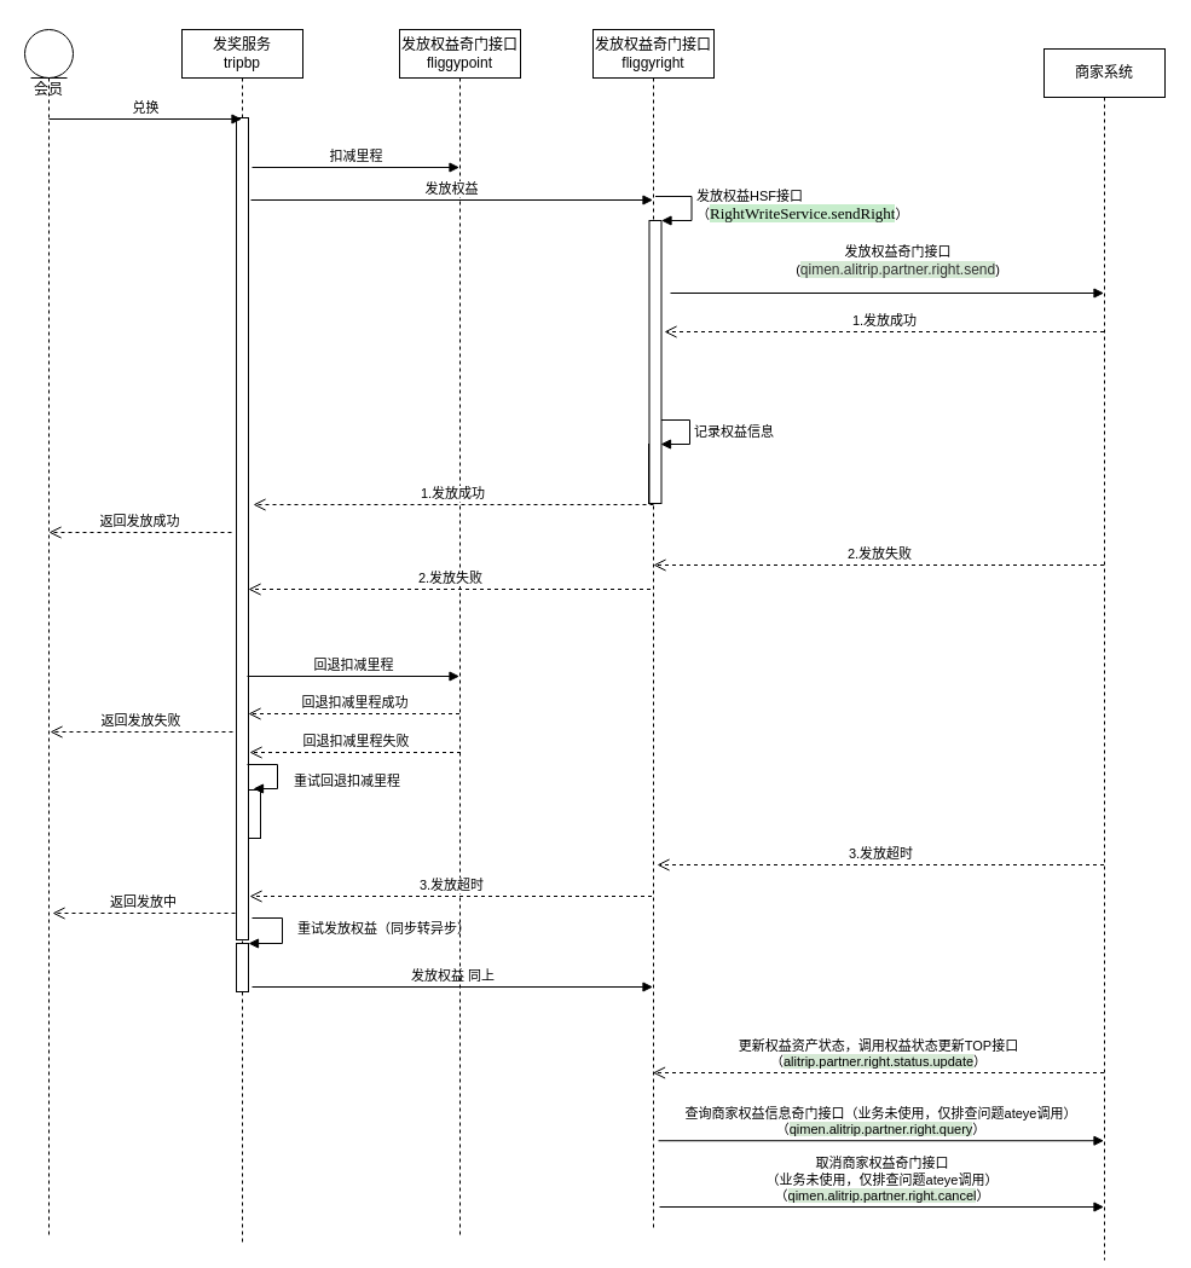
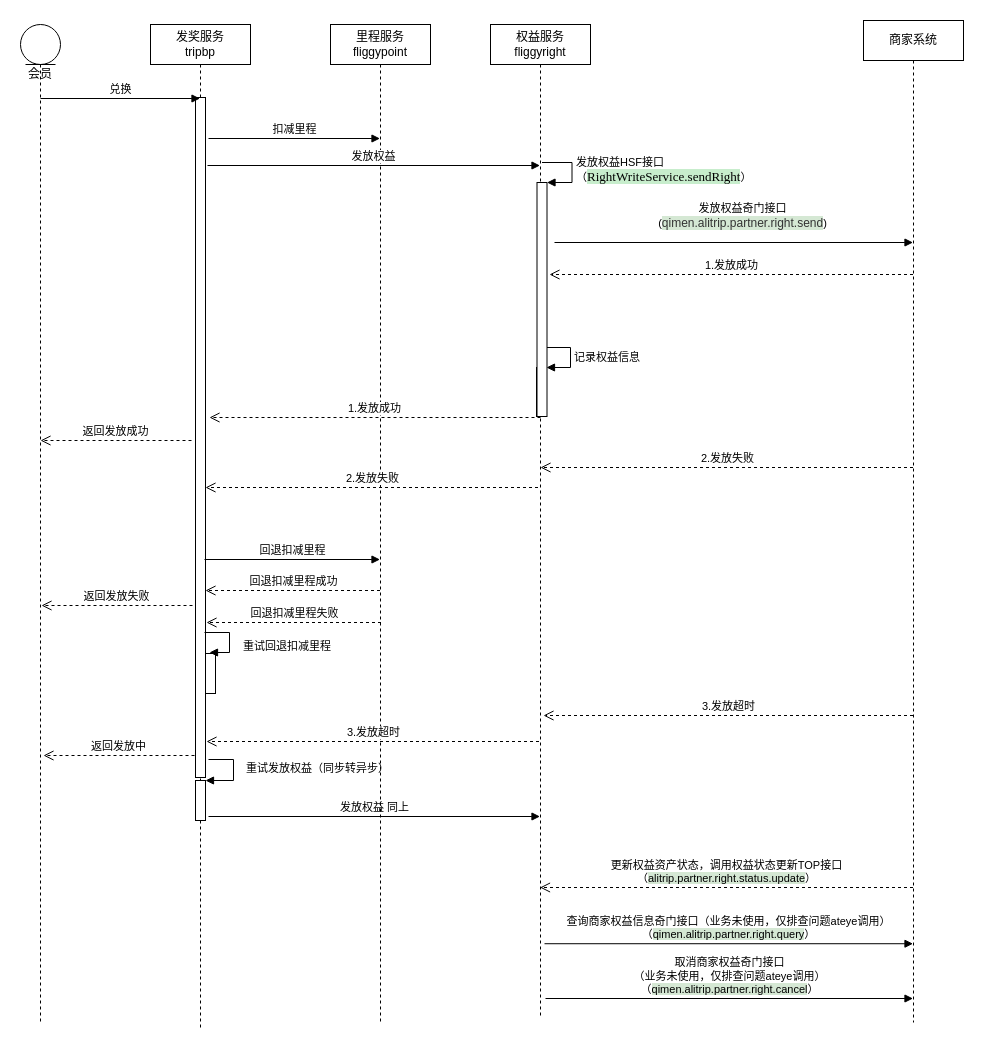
  <mxCell id="0" />
  <mxCell id="1" parent="0" />
  <mxCell id="2" value="发奖服务&lt;br&gt;tripbp" style="shape=umlLifeline;perimeter=lifelinePerimeter;whiteSpace=wrap;html=1;container=1;collapsible=0;recursiveResize=0;outlineConnect=0;" vertex="1" parent="1"><mxGeometry x="150" y="24" width="100" height="1003" as="geometry" /></mxCell>
  <mxCell id="3" value="" style="html=1;points=[];perimeter=orthogonalPerimeter;" vertex="1" parent="2"><mxGeometry x="45" y="73" width="10" height="680" as="geometry" /></mxCell>
  <mxCell id="4" value="回退扣减里程成功" style="html=1;verticalAlign=bottom;endArrow=open;dashed=1;endSize=8;" edge="1" parent="2"><mxGeometry relative="1" as="geometry"><mxPoint x="229.5" y="566" as="sourcePoint" /><mxPoint x="55" y="566" as="targetPoint" /></mxGeometry></mxCell>
  <mxCell id="5" value="" style="html=1;points=[];perimeter=orthogonalPerimeter;" vertex="1" parent="2"><mxGeometry x="55" y="629" width="10" height="40" as="geometry" /></mxCell>
  <mxCell id="6" value="重试回退扣减里程" style="edgeStyle=orthogonalEdgeStyle;html=1;align=left;spacingLeft=2;endArrow=block;rounded=0;entryX=1;entryY=0;" edge="1" parent="2"><mxGeometry x="0.2" y="10" relative="1" as="geometry"><mxPoint x="54" y="608" as="sourcePoint" /><Array as="points"><mxPoint x="79" y="608" /></Array><mxPoint x="59" y="628" as="targetPoint" /><mxPoint as="offset" /></mxGeometry></mxCell>
  <mxCell id="7" value="" style="html=1;points=[];perimeter=orthogonalPerimeter;" vertex="1" parent="2"><mxGeometry x="45" y="756" width="10" height="40" as="geometry" /></mxCell>
  <mxCell id="8" value="重试发放权益（同步转异步）" style="edgeStyle=orthogonalEdgeStyle;html=1;align=left;spacingLeft=2;endArrow=block;rounded=0;entryX=1;entryY=0;" edge="1" parent="2" target="7"><mxGeometry x="-0.077" y="9" relative="1" as="geometry"><mxPoint x="58" y="735" as="sourcePoint" /><Array as="points"><mxPoint x="83" y="735" /></Array><mxPoint as="offset" /></mxGeometry></mxCell>
  <mxCell id="9" value="发放权益 同上" style="html=1;verticalAlign=bottom;endArrow=block;" edge="1" parent="2" target="16"><mxGeometry width="80" relative="1" as="geometry"><mxPoint x="58" y="792" as="sourcePoint" /><mxPoint x="138" y="792" as="targetPoint" /></mxGeometry></mxCell>
  <mxCell id="10" value="更新权益资产状态，调用权益状态更新TOP接口&lt;br&gt;（&lt;span style=&quot;background-color: rgb(213 , 232 , 212)&quot;&gt;&lt;span class=&quot;ne-text&quot;&gt;alitrip.partner.right.&lt;/span&gt;&lt;span class=&quot;ne-text&quot;&gt;status.&lt;/span&gt;&lt;span class=&quot;ne-text&quot;&gt;update&lt;/span&gt;&lt;/span&gt;）" style="html=1;verticalAlign=bottom;endArrow=open;dashed=1;endSize=8;" edge="1" parent="2" source="23"><mxGeometry relative="1" as="geometry"><mxPoint x="723.5" y="863" as="sourcePoint" /><mxPoint x="389.5" y="863" as="targetPoint" /></mxGeometry></mxCell>
  <mxCell id="11" value="会员" style="shape=umlLifeline;participant=umlEntity;perimeter=lifelinePerimeter;whiteSpace=wrap;html=1;container=1;collapsible=0;recursiveResize=0;verticalAlign=top;spacingTop=36;outlineConnect=0;" vertex="1" parent="1"><mxGeometry x="20" y="24" width="40" height="999" as="geometry" /></mxCell>
  <mxCell id="12" value="兑换" style="html=1;verticalAlign=bottom;endArrow=block;" edge="1" parent="11"><mxGeometry width="80" relative="1" as="geometry"><mxPoint x="20" y="74" as="sourcePoint" /><mxPoint x="179.5" y="74" as="targetPoint" /></mxGeometry></mxCell>
  <mxCell id="13" value="返回发放成功" style="html=1;verticalAlign=bottom;endArrow=open;dashed=1;endSize=8;" edge="1" parent="11"><mxGeometry relative="1" as="geometry"><mxPoint x="171" y="416" as="sourcePoint" /><mxPoint x="20" y="416" as="targetPoint" /></mxGeometry></mxCell>
- <mxCell id="14" value="发放权益奇门接口 fliggypoint" style="shape=umlLifeline;perimeter=lifelinePerimeter;whiteSpace=wrap;html=1;container=1;collapsible=0;recursiveResize=0;outlineConnect=0;" vertex="1" parent="1"><mxGeometry x="330" y="24" width="100" height="998" as="geometry" /></mxCell>
+ <mxCell id="14" value="里程服务 fliggypoint" style="shape=umlLifeline;perimeter=lifelinePerimeter;whiteSpace=wrap;html=1;container=1;collapsible=0;recursiveResize=0;outlineConnect=0;" vertex="1" parent="1"><mxGeometry x="330" y="24" width="100" height="998" as="geometry" /></mxCell>
  <mxCell id="15" value="扣减里程" style="html=1;verticalAlign=bottom;endArrow=block;" edge="1" parent="1"><mxGeometry width="80" relative="1" as="geometry"><mxPoint x="208" y="138" as="sourcePoint" /><mxPoint x="379.5" y="138" as="targetPoint" /></mxGeometry></mxCell>
- <mxCell id="16" value="发放权益奇门接口 fliggyright" style="shape=umlLifeline;perimeter=lifelinePerimeter;whiteSpace=wrap;html=1;container=1;collapsible=0;recursiveResize=0;outlineConnect=0;" vertex="1" parent="1"><mxGeometry x="490" y="24" width="100" height="994" as="geometry" /></mxCell>
+ <mxCell id="16" value="权益服务 fliggyright" style="shape=umlLifeline;perimeter=lifelinePerimeter;whiteSpace=wrap;html=1;container=1;collapsible=0;recursiveResize=0;outlineConnect=0;" vertex="1" parent="1"><mxGeometry x="490" y="24" width="100" height="994" as="geometry" /></mxCell>
  <mxCell id="17" value="" style="html=1;points=[];perimeter=orthogonalPerimeter;" vertex="1" parent="16"><mxGeometry x="46" y="343" width="10" height="49" as="geometry" /></mxCell>
  <mxCell id="18" value="记录权益信息" style="edgeStyle=orthogonalEdgeStyle;html=1;align=left;spacingLeft=2;endArrow=block;rounded=0;entryX=1;entryY=0;" edge="1" parent="16" target="17"><mxGeometry relative="1" as="geometry"><mxPoint x="55" y="323" as="sourcePoint" /><Array as="points"><mxPoint x="80" y="323" /></Array></mxGeometry></mxCell>
  <mxCell id="19" value="" style="html=1;points=[];perimeter=orthogonalPerimeter;" vertex="1" parent="16"><mxGeometry x="46.5" y="158" width="10" height="234" as="geometry" /></mxCell>
  <mxCell id="20" value="发放权益HSF接口&lt;br&gt;（&lt;span style=&quot;background-color: rgb(199 , 237 , 204) ; font-family: &amp;#34;menlo&amp;#34; ; font-size: 9.8pt&quot;&gt;RightWriteService.&lt;/span&gt;&lt;span style=&quot;background-color: rgb(199 , 237 , 204) ; font-family: &amp;#34;menlo&amp;#34; ; font-size: 9.8pt&quot;&gt;sendRight&lt;/span&gt;）" style="edgeStyle=orthogonalEdgeStyle;html=1;align=left;spacingLeft=2;endArrow=block;rounded=0;entryX=1;entryY=0;" edge="1" target="19" parent="16"><mxGeometry relative="1" as="geometry"><mxPoint x="51.5" y="137.998" as="sourcePoint" /><Array as="points"><mxPoint x="81.5" y="137.998" /></Array></mxGeometry></mxCell>
  <mxCell id="21" value="&lt;div class=&quot;lake-content&quot;&gt;&lt;span class=&quot;ne-text&quot;&gt;取消商家权益奇门接口&lt;/span&gt;&lt;/div&gt;（业务未使用，仅排查问题ateye调用）&lt;div class=&quot;lake-content&quot;&gt;&lt;span class=&quot;ne-text&quot;&gt;（&lt;/span&gt;&lt;span style=&quot;background-color: rgb(213 , 232 , 212)&quot;&gt;qimen.alitrip.partner.right.cancel&lt;/span&gt;）&lt;/div&gt;" style="html=1;verticalAlign=bottom;endArrow=block;" edge="1" parent="16" target="23"><mxGeometry width="80" relative="1" as="geometry"><mxPoint x="55" y="974" as="sourcePoint" /><mxPoint x="383.5" y="974" as="targetPoint" /></mxGeometry></mxCell>
  <mxCell id="22" value="发放权益" style="html=1;verticalAlign=bottom;endArrow=block;exitX=1;exitY=0.319;exitDx=0;exitDy=0;exitPerimeter=0;" edge="1" parent="1" target="16"><mxGeometry width="80" relative="1" as="geometry"><mxPoint x="207" y="164.998" as="sourcePoint" /><mxPoint x="541.5" y="164.998" as="targetPoint" /></mxGeometry></mxCell>
- <mxCell id="23" value="商家系统" style="shape=umlLifeline;perimeter=lifelinePerimeter;whiteSpace=wrap;html=1;container=1;collapsible=0;recursiveResize=0;outlineConnect=0;" vertex="1" parent="1"><mxGeometry x="863" y="40" width="100" height="1002" as="geometry" /></mxCell>
+ <mxCell id="23" value="商家系统" style="shape=umlLifeline;perimeter=lifelinePerimeter;whiteSpace=wrap;html=1;container=1;collapsible=0;recursiveResize=0;outlineConnect=0;" vertex="1" parent="1"><mxGeometry x="863" y="20" width="100" height="1002" as="geometry" /></mxCell>
  <mxCell id="24" value="发放权益奇门接口&lt;br&gt;(&lt;span style=&quot;color: rgb(51 , 51 , 51) ; font-family: &amp;#34;tahoma&amp;#34; , &amp;#34;microsoft yahei&amp;#34; , &amp;#34;simsun&amp;#34; , sans-serif ; font-size: 12px ; background-color: rgb(213 , 232 , 212)&quot;&gt;qimen.alitrip.partner.right.send&lt;/span&gt;)" style="html=1;verticalAlign=bottom;endArrow=block;" edge="1" parent="1" target="23"><mxGeometry x="0.047" y="10" width="80" relative="1" as="geometry"><mxPoint x="554" y="242" as="sourcePoint" /><mxPoint x="724" y="242" as="targetPoint" /><mxPoint as="offset" /></mxGeometry></mxCell>
  <mxCell id="25" value="1.发放成功" style="html=1;verticalAlign=bottom;endArrow=open;dashed=1;endSize=8;" edge="1" parent="1"><mxGeometry relative="1" as="geometry"><mxPoint x="540" y="417" as="sourcePoint" /><mxPoint x="209" y="417" as="targetPoint" /></mxGeometry></mxCell>
  <mxCell id="26" value="2.发放失败" style="html=1;verticalAlign=bottom;endArrow=open;dashed=1;endSize=8;" edge="1" parent="1" source="23"><mxGeometry relative="1" as="geometry"><mxPoint x="709.5" y="467" as="sourcePoint" /><mxPoint x="540" y="467" as="targetPoint" /></mxGeometry></mxCell>
  <mxCell id="27" value="3.发放超时" style="html=1;verticalAlign=bottom;endArrow=open;dashed=1;endSize=8;" edge="1" parent="1" source="23"><mxGeometry relative="1" as="geometry"><mxPoint x="712.5" y="715" as="sourcePoint" /><mxPoint x="543" y="715" as="targetPoint" /></mxGeometry></mxCell>
  <mxCell id="28" value="2.发放失败" style="html=1;verticalAlign=bottom;endArrow=open;dashed=1;endSize=8;" edge="1" parent="1"><mxGeometry relative="1" as="geometry"><mxPoint x="537.5" y="487" as="sourcePoint" /><mxPoint x="205" y="487" as="targetPoint" /></mxGeometry></mxCell>
  <mxCell id="29" value="回退扣减里程" style="html=1;verticalAlign=bottom;endArrow=block;" edge="1" parent="1"><mxGeometry width="80" relative="1" as="geometry"><mxPoint x="204" y="559" as="sourcePoint" /><mxPoint x="379.5" y="559" as="targetPoint" /></mxGeometry></mxCell>
  <mxCell id="30" value="返回发放失败" style="html=1;verticalAlign=bottom;endArrow=open;dashed=1;endSize=8;" edge="1" parent="1"><mxGeometry relative="1" as="geometry"><mxPoint x="192" y="605" as="sourcePoint" /><mxPoint x="41" y="605" as="targetPoint" /></mxGeometry></mxCell>
  <mxCell id="31" value="回退扣减里程失败" style="html=1;verticalAlign=bottom;endArrow=open;dashed=1;endSize=8;" edge="1" parent="1"><mxGeometry relative="1" as="geometry"><mxPoint x="380.5" y="622" as="sourcePoint" /><mxPoint x="206" y="622" as="targetPoint" /></mxGeometry></mxCell>
  <mxCell id="32" value="3.发放超时" style="html=1;verticalAlign=bottom;endArrow=open;dashed=1;endSize=8;" edge="1" parent="1"><mxGeometry relative="1" as="geometry"><mxPoint x="538.5" y="741" as="sourcePoint" /><mxPoint x="206" y="741" as="targetPoint" /></mxGeometry></mxCell>
  <mxCell id="33" value="返回发放中" style="html=1;verticalAlign=bottom;endArrow=open;dashed=1;endSize=8;" edge="1" parent="1"><mxGeometry relative="1" as="geometry"><mxPoint x="194" y="755" as="sourcePoint" /><mxPoint x="43" y="755" as="targetPoint" /></mxGeometry></mxCell>
  <mxCell id="34" value="1.发放成功" style="html=1;verticalAlign=bottom;endArrow=open;dashed=1;endSize=8;" edge="1" parent="1" source="23"><mxGeometry relative="1" as="geometry"><mxPoint x="718.5" y="274" as="sourcePoint" /><mxPoint x="549" y="274" as="targetPoint" /></mxGeometry></mxCell>
  <mxCell id="35" value="&lt;div class=&quot;lake-content&quot;&gt;&lt;span class=&quot;ne-text&quot;&gt;查询商家权益信息奇门接口（业务未使用，仅排查问题ateye调用）&lt;/span&gt;&lt;/div&gt;&lt;div class=&quot;lake-content&quot;&gt;&lt;span class=&quot;ne-text&quot;&gt;（&lt;/span&gt;&lt;span style=&quot;background-color: rgb(213 , 232 , 212)&quot;&gt;qimen.alitrip.partner.right.query&lt;/span&gt;）&lt;/div&gt;" style="html=1;verticalAlign=bottom;endArrow=block;exitX=0.54;exitY=0.964;exitDx=0;exitDy=0;exitPerimeter=0;" edge="1" parent="1" target="23"><mxGeometry width="80" relative="1" as="geometry"><mxPoint x="544" y="943.216" as="sourcePoint" /><mxPoint x="873.5" y="943.216" as="targetPoint" /></mxGeometry></mxCell>
